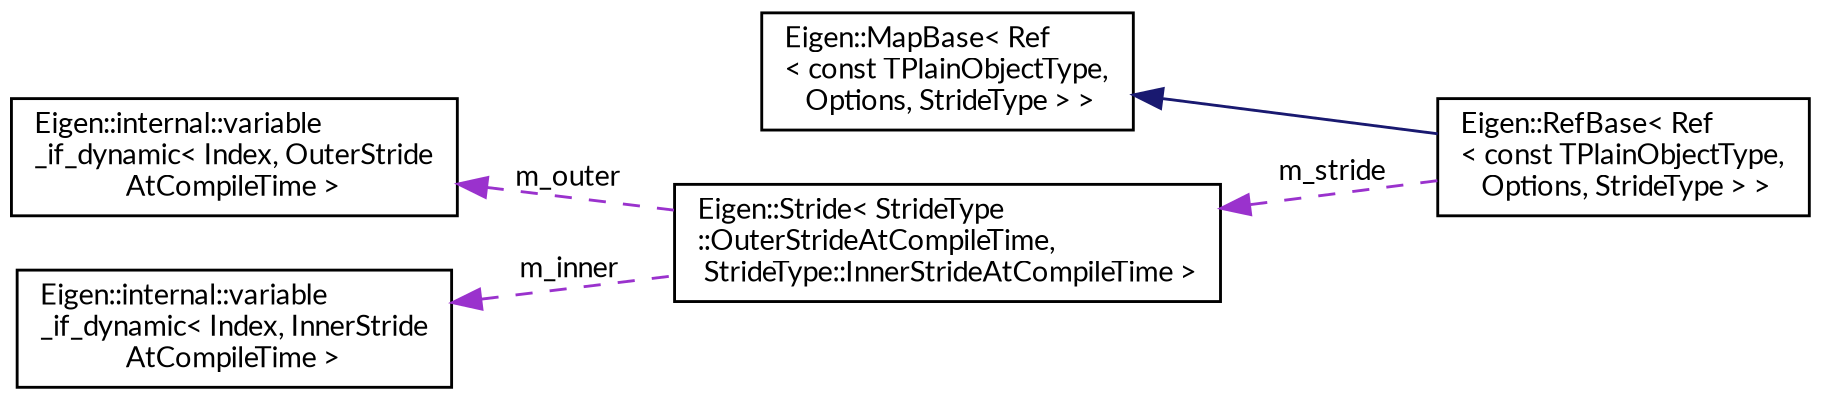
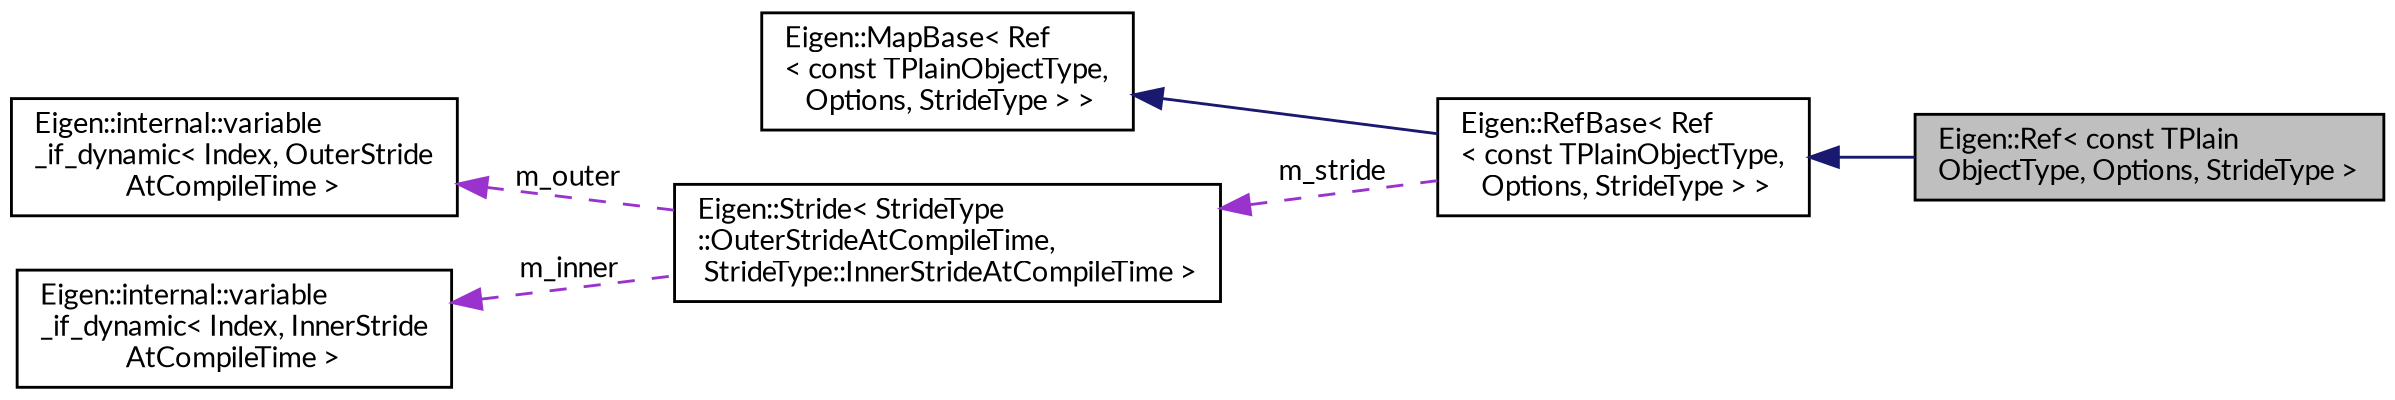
  digraph {
    rankdir=LR
    fontname=Lato
    node [color=black fillcolor=white fontname=Lato fontsize=10 shape=record style=filled]
    edge [color=darkorchid3 dir=back fontname=Lato fontsize=10 labelfontname=Helvetica labelfontsize=10 style=dashed]
+   n1 [fillcolor=grey75 fontcolor=black height=0.2 label="Eigen::Ref\< const TPlain\lObjectType, Options, StrideType \>" width=0.4]
    n2 [height=0.2 label="Eigen::RefBase\< Ref\l\< const TPlainObjectType,\l Options, StrideType \> \>" width=0.4]
    n3 [height=0.2 label="Eigen::MapBase\< Ref\l\< const TPlainObjectType,\l Options, StrideType \> \>" width=0.4]
    n4 [height=0.2 label="Eigen::Stride\< StrideType\l::OuterStrideAtCompileTime,\l StrideType::InnerStrideAtCompileTime \>" width=0.4]
    n5 [height=0.2 label="Eigen::internal::variable\l_if_dynamic\< Index, OuterStride\lAtCompileTime \>" width=0.4]
    n6 [height=0.2 label="Eigen::internal::variable\l_if_dynamic\< Index, InnerStride\lAtCompileTime \>" width=0.4]
+   n2 -> n1 [color=midnightblue style=solid]
    n3 -> n2 [color=midnightblue style=solid]
    n4 -> n2 [label=" m_stride"]
    n5 -> n4 [label=" m_outer"]
    n6 -> n4 [label=" m_inner"]
  }
